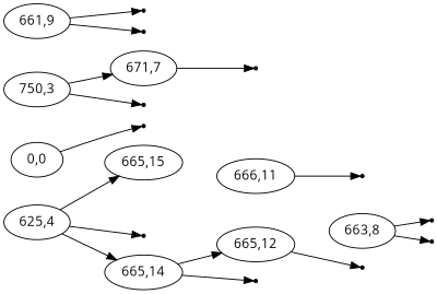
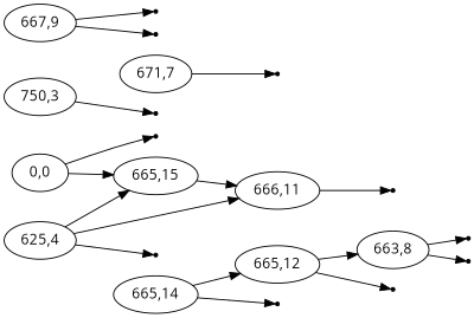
  digraph {
    fontname="Open Sans"
    rankdir=LR
    node [fontname="Open Sans" shape=point]
    edge [fontname="Open Sans"]
    "0,0" [shape=""]
    null0
    "665,15" [shape=""]
    "666,11" [shape=""]
    "625,4" [shape=""]
    null1
    "665,14" [shape=""]
    null6
    "665,12" [shape=""]
    null5
    "663,8" [shape=""]
    null4
    null2
    null3
    "750,3" [shape=""]
    "671,7" [shape=""]
    null10
    null9
-   "667,9" [label="661,9" shape=""]
+   "667,9" [shape=""]
    null7
    null8
    "0,0" -> null0
+   "0,0" -> "665,15"
+   "665,15" -> "666,11"
    "666,11" -> null6
    "625,4" -> "665,15"
    "625,4" -> null1
-   "625,4" -> "665,14"
+   "625,4" -> "666,11"
    "665,14" -> "665,12"
    "665,14" -> null5
+   "665,12" -> "663,8"
    "665,12" -> null4
    "663,8" -> null2
    "663,8" -> null3
-   "750,3" -> "671,7"
    "750,3" -> null10
    "671,7" -> null9
    "667,9" -> null7
    "667,9" -> null8
  }
